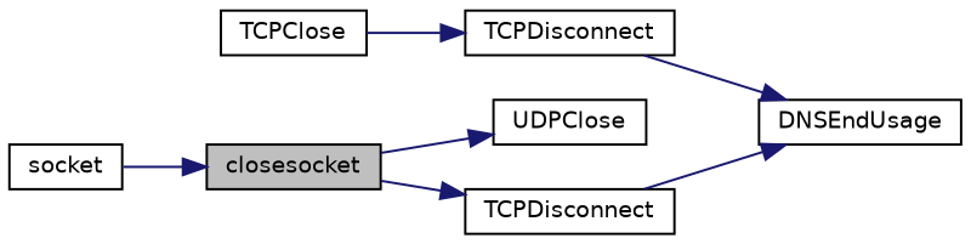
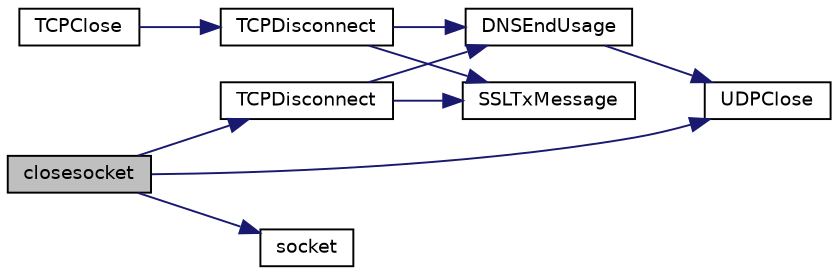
  digraph {
    rankdir=LR
    node [color=black fillcolor=white fontname=Helvetica fontsize=10 shape=record style=filled]
    edge [color=midnightblue fontname=Helvetica fontsize=10 labelfontname=Helvetica labelfontsize=10 style=solid]
    n1 [fillcolor=grey75 fontcolor=black height=0.2 label=closesocket width=0.4]
    n2 [height=0.2 label=socket width=0.4]
    n3 [height=0.2 label=UDPClose width=0.4]
    n4 [height=0.2 label=TCPDisconnect width=0.4]
    n5 [height=0.2 label=TCPClose width=0.4]
    n6 [height=0.2 label=TCPDisconnect width=0.4]
    n7 [height=0.2 label=DNSEndUsage width=0.4]
-   n2 -> n1
+   n8 [height=0.2 label=SSLTxMessage width=0.4]
+   n1 -> n2
    n1 -> n3
    n1 -> n4
    n4 -> n7
+   n4 -> n8
    n5 -> n6
    n6 -> n7
+   n6 -> n8
+   n7 -> n3
  }
